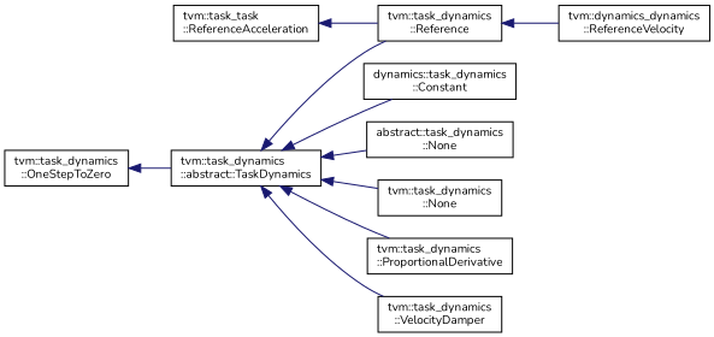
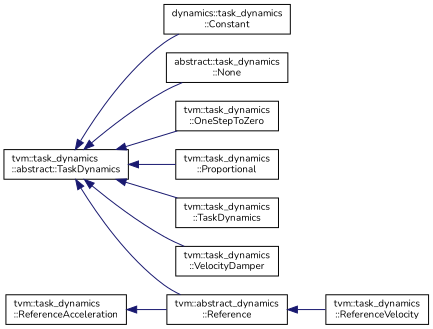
  digraph {
    fontname=Nunito
    rankdir=LR
    node [color=black fillcolor=white fontname=Nunito fontsize=10 shape=record style=filled]
    edge [color=midnightblue dir=back fontname=Nunito fontsize=10 labelfontname=Helvetica labelfontsize=10 style=solid]
    n1 [height=0.2 label="tvm::task_dynamics\l::abstract::TaskDynamics" width=0.4]
    n2 [height=0.2 label="dynamics::task_dynamics\l::Constant" width=0.4]
    n3 [height=0.2 label="abstract::task_dynamics\l::None" width=0.4]
    n4 [height=0.2 label="tvm::task_dynamics\l::OneStepToZero" width=0.4]
-   n5 [height=0.2 label="tvm::task_dynamics\l::None" width=0.4]
-   n6 [height=0.2 label="tvm::task_dynamics\l::ProportionalDerivative" width=0.4]
-   n7 [height=0.2 label="tvm::task_dynamics\l::Reference" width=0.4]
+   n5 [height=0.2 label="tvm::task_dynamics\l::Proportional" width=0.4]
+   n6 [height=0.2 label="tvm::task_dynamics\l::TaskDynamics" width=0.4]
+   n7 [height=0.2 label="tvm::abstract_dynamics\l::Reference" width=0.4]
    n8 [height=0.2 label="tvm::task_dynamics\l::VelocityDamper" width=0.4]
-   n9 [height=0.2 label="tvm::dynamics_dynamics\l::ReferenceVelocity" width=0.4]
-   n10 [height=0.2 label="tvm::task_task\l::ReferenceAcceleration" width=0.4]
+   n9 [height=0.2 label="tvm::task_dynamics\l::ReferenceVelocity" width=0.4]
+   n10 [height=0.2 label="tvm::task_dynamics\l::ReferenceAcceleration" width=0.4]
    n1 -> n2
    n1 -> n3
-   n4 -> n1
+   n1 -> n4
    n1 -> n5
    n1 -> n6
    n1 -> n7
    n1 -> n8
    n7 -> n9
    n10 -> n7
  }
